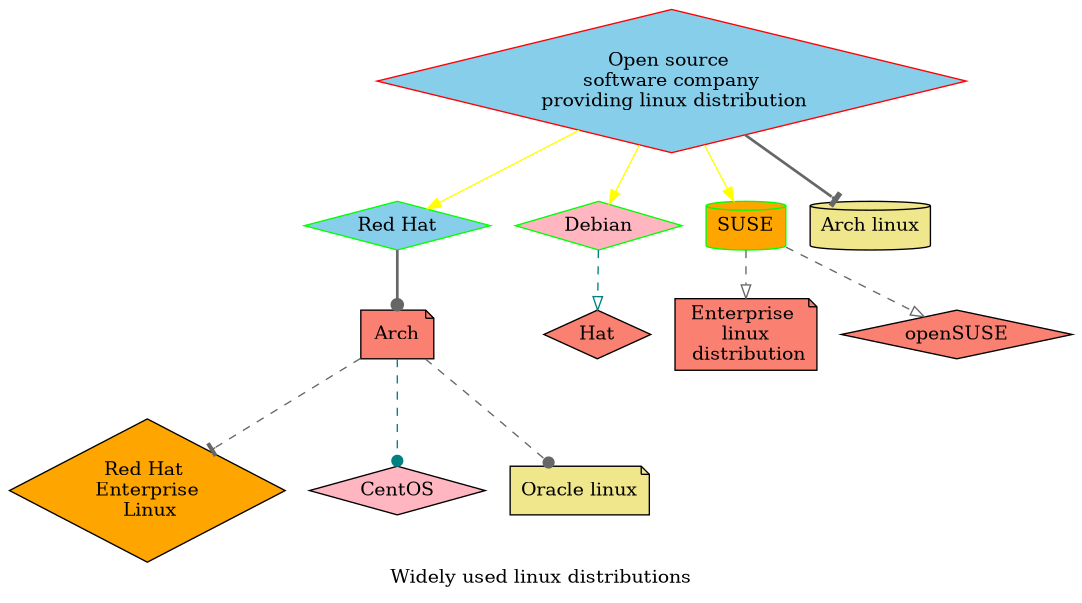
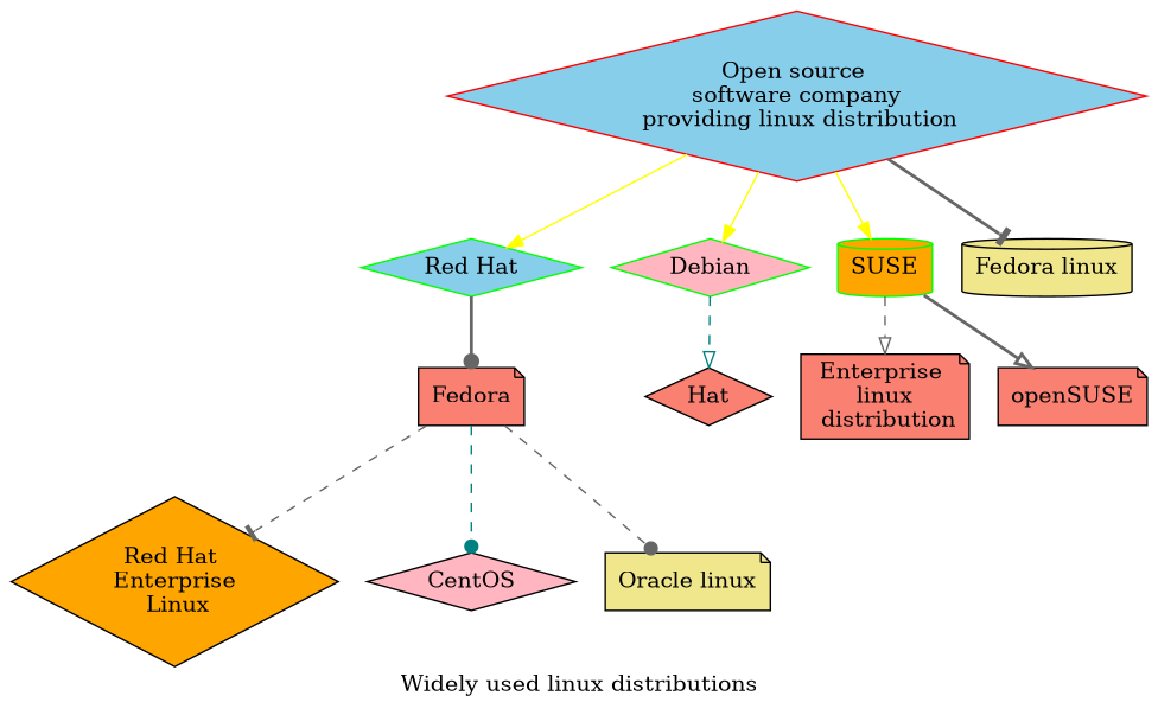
  digraph {
    label="Widely used linux distributions"
    node [fillcolor=salmon shape=diamond style=filled]
    edge [color=gray40 style=dashed]
    n1 [color=red fillcolor=skyblue label="Open source \n software company \n providing linux distribution"]
    n2 [color=green fillcolor=skyblue label="Red Hat"]
    n3 [color=green fillcolor=lightpink label=Debian]
    n4 [color=green fillcolor=orange label=SUSE shape=cylinder]
-   n5 [fillcolor=khaki label="Arch linux" shape=cylinder]
-   n6 [label=Arch shape=note]
+   n5 [fillcolor=khaki label="Fedora linux" shape=cylinder]
+   n6 [label=Fedora shape=note]
    n7 [label=Hat]
    n8 [label="Enterprise \n linux \n distribution" shape=note]
-   n9 [label=openSUSE]
+   n9 [label=openSUSE shape=note]
    n10 [fillcolor=orange label="Red Hat \n Enterprise \n Linux"]
    n11 [fillcolor=lightpink label=CentOS]
    n12 [fillcolor=khaki label="Oracle linux" shape=note]
    n1 -> n2 [color="#FFFF00" style=""]
    n1 -> n3 [color="#FFFF00" style=""]
    n1 -> n4 [color="#FFFF00" style=""]
    n1 -> n5 [arrowhead=tee style=bold]
    n2 -> n6 [arrowhead=dot style=bold]
    n3 -> n7 [arrowhead=onormal color=teal]
    n4 -> n8 [arrowhead=onormal]
-   n4 -> n9 [arrowhead=onormal]
+   n4 -> n9 [arrowhead=onormal style=bold]
    n6 -> n10 [arrowhead=tee]
    n6 -> n11 [arrowhead=dot color=teal]
    n6 -> n12 [arrowhead=dot]
  }
